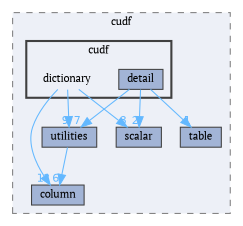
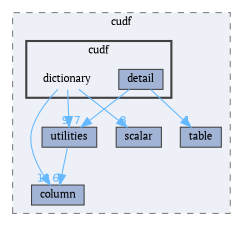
  digraph {
    compound=true
    fontname="PT Serif"
    node [fontname="PT Serif" fontsize=10 shape=box color=grey25 fillcolor="#a2b4d6" style=filled]
    edge [color=steelblue1 fontcolor=steelblue1 fontname="PT Serif" fontsize=10 labeldistance=1.5 labelfontname=Helvetica labelfontsize=10]
    n1 [height=0.2 label=dictionary shape=plaintext width=0.4 color="" fillcolor="" style=""]
    n2 [height=0.2 label=detail width=0.4]
    n3 [height=0.2 label=utilities width=0.4]
    n4 [height=0.2 label=column width=0.4]
    n5 [height=0.2 label=table width=0.4]
    n6 [height=0.2 label=scalar width=0.4]
    subgraph cluster_1 {
      bgcolor="#edf0f7"
      fontsize=10
      label=cudf
      pencolor=grey50
      style="filled,dashed"
      n3
      n4
      n5
      n6
      subgraph cluster_2 {
        bgcolor="#edf0f7"
        fontsize=10
        label=cudf
        pencolor=grey25
        style="filled,bold"
        n1
        n2
      }
    }
    n1 -> n3 [headlabel=9]
    n1 -> n4 [headlabel=13]
    n1 -> n6 [headlabel=3]
    n2 -> n3 [headlabel=7]
    n2 -> n5 [headlabel=1]
-   n2 -> n6 [headlabel=2]
    n3 -> n4 [headlabel=6]
  }
